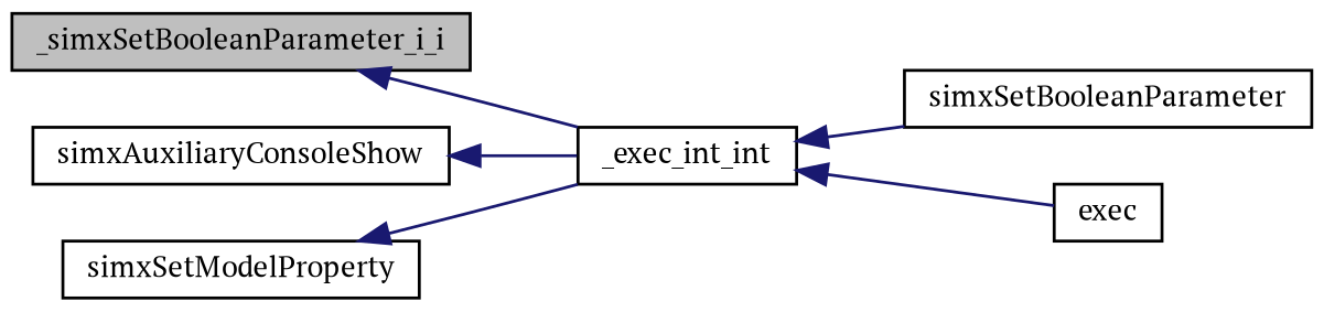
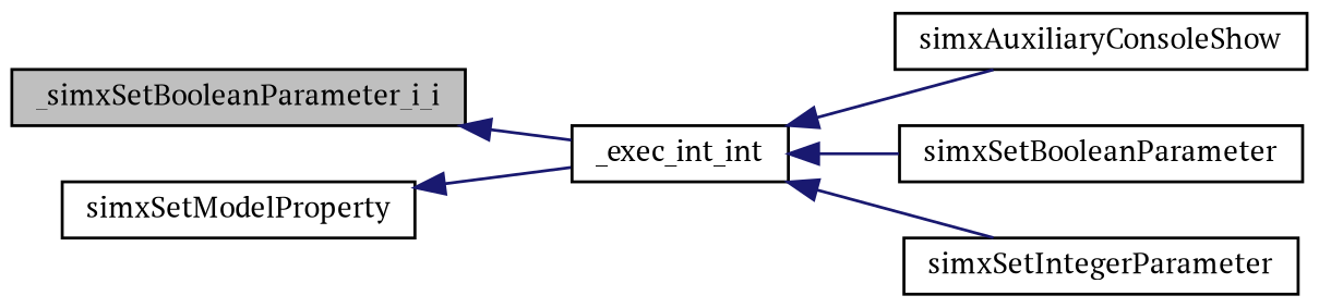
  digraph {
    fontname="PT Serif"
    rankdir=LR
    node [color=black fillcolor=white fontname="PT Serif" fontsize=10 shape=record style=filled]
    edge [color=midnightblue dir=back fontname="PT Serif" fontsize=10 labelfontname=Helvetica labelfontsize=10 style=solid]
    n1 [fillcolor=grey75 fontcolor=black height=0.2 label=_simxSetBooleanParameter_i_i width=0.4]
    n2 [height=0.2 label=_exec_int_int width=0.4]
    n3 [height=0.2 label=simxAuxiliaryConsoleShow width=0.4]
    n4 [height=0.2 label=simxSetBooleanParameter width=0.4]
-   n5 [height=0.2 label=exec width=0.4]
+   n5 [height=0.2 label=simxSetIntegerParameter width=0.4]
    n6 [height=0.2 label=simxSetModelProperty width=0.4]
    n1 -> n2
-   n3 -> n2
+   n2 -> n3
    n2 -> n4
    n2 -> n5
    n6 -> n2
  }
